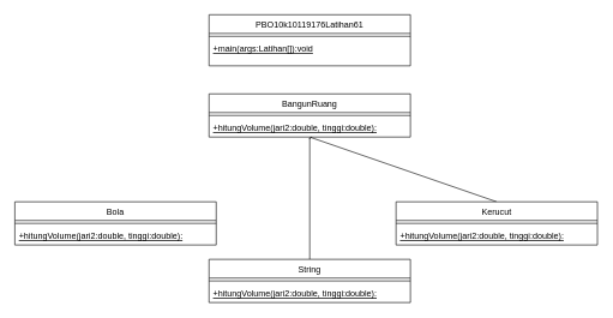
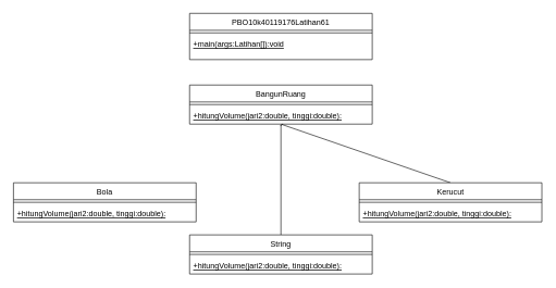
  <mxCell id="0" />
  <mxCell id="1" parent="0" />
  <mxCell id="2" value="BangunRuang" style="swimlane;fontStyle=0;align=center;verticalAlign=top;childLayout=stackLayout;horizontal=1;startSize=26;horizontalStack=0;resizeParent=1;resizeLast=0;collapsible=1;marginBottom=0;rounded=0;shadow=0;strokeWidth=1;" vertex="1" parent="1"><mxGeometry x="290" y="130" width="280" height="60" as="geometry"><mxRectangle x="130" y="380" width="160" height="26" as="alternateBounds" /></mxGeometry></mxCell>
  <mxCell id="3" value="" style="line;html=1;strokeWidth=1;align=left;verticalAlign=middle;spacingTop=-1;spacingLeft=3;spacingRight=3;rotatable=0;labelPosition=right;points=[];portConstraint=eastwest;" vertex="1" parent="2"><mxGeometry y="26" width="280" height="8" as="geometry" /></mxCell>
  <mxCell id="4" value="+hitungVolume(jari2:double, tinggi:double):" style="text;align=left;verticalAlign=top;spacingLeft=4;spacingRight=4;overflow=hidden;rotatable=0;points=[[0,0.5],[1,0.5]];portConstraint=eastwest;fontStyle=4" vertex="1" parent="2"><mxGeometry y="34" width="280" height="19" as="geometry" /></mxCell>
  <mxCell id="5" value="Bola" style="swimlane;fontStyle=0;align=center;verticalAlign=top;childLayout=stackLayout;horizontal=1;startSize=26;horizontalStack=0;resizeParent=1;resizeLast=0;collapsible=1;marginBottom=0;rounded=0;shadow=0;strokeWidth=1;" vertex="1" parent="1"><mxGeometry x="20" y="280" width="280" height="60" as="geometry"><mxRectangle x="130" y="380" width="160" height="26" as="alternateBounds" /></mxGeometry></mxCell>
  <mxCell id="6" value="" style="line;html=1;strokeWidth=1;align=left;verticalAlign=middle;spacingTop=-1;spacingLeft=3;spacingRight=3;rotatable=0;labelPosition=right;points=[];portConstraint=eastwest;" vertex="1" parent="5"><mxGeometry y="26" width="280" height="8" as="geometry" /></mxCell>
  <mxCell id="7" value="+hitungVolume(jari2:double, tinggi:double):" style="text;align=left;verticalAlign=top;spacingLeft=4;spacingRight=4;overflow=hidden;rotatable=0;points=[[0,0.5],[1,0.5]];portConstraint=eastwest;fontStyle=4" vertex="1" parent="5"><mxGeometry y="34" width="280" height="19" as="geometry" /></mxCell>
  <mxCell id="8" style="edgeStyle=none;rounded=0;orthogonalLoop=1;jettySize=auto;html=1;exitX=0.5;exitY=0;exitDx=0;exitDy=0;endSize=0;" edge="1" parent="1" source="9"><mxGeometry relative="1" as="geometry"><mxPoint x="430" y="190" as="targetPoint" /></mxGeometry></mxCell>
  <mxCell id="9" value="String" style="swimlane;fontStyle=0;align=center;verticalAlign=top;childLayout=stackLayout;horizontal=1;startSize=26;horizontalStack=0;resizeParent=1;resizeLast=0;collapsible=1;marginBottom=0;rounded=0;shadow=0;strokeWidth=1;" vertex="1" parent="1"><mxGeometry x="290" y="360" width="280" height="60" as="geometry"><mxRectangle x="130" y="380" width="160" height="26" as="alternateBounds" /></mxGeometry></mxCell>
  <mxCell id="10" value="" style="line;html=1;strokeWidth=1;align=left;verticalAlign=middle;spacingTop=-1;spacingLeft=3;spacingRight=3;rotatable=0;labelPosition=right;points=[];portConstraint=eastwest;" vertex="1" parent="9"><mxGeometry y="26" width="280" height="8" as="geometry" /></mxCell>
  <mxCell id="11" value="+hitungVolume(jari2:double, tinggi:double):" style="text;align=left;verticalAlign=top;spacingLeft=4;spacingRight=4;overflow=hidden;rotatable=0;points=[[0,0.5],[1,0.5]];portConstraint=eastwest;fontStyle=4" vertex="1" parent="9"><mxGeometry y="34" width="280" height="19" as="geometry" /></mxCell>
  <mxCell id="12" style="edgeStyle=none;rounded=0;orthogonalLoop=1;jettySize=auto;html=1;exitX=0.5;exitY=0;exitDx=0;exitDy=0;endSize=0;" edge="1" parent="1" source="13"><mxGeometry relative="1" as="geometry"><mxPoint x="430" y="190" as="targetPoint" /></mxGeometry></mxCell>
  <mxCell id="13" value="Kerucut" style="swimlane;fontStyle=0;align=center;verticalAlign=top;childLayout=stackLayout;horizontal=1;startSize=26;horizontalStack=0;resizeParent=1;resizeLast=0;collapsible=1;marginBottom=0;rounded=0;shadow=0;strokeWidth=1;" vertex="1" parent="1"><mxGeometry x="550" y="280" width="280" height="60" as="geometry"><mxRectangle x="130" y="380" width="160" height="26" as="alternateBounds" /></mxGeometry></mxCell>
  <mxCell id="14" value="" style="line;html=1;strokeWidth=1;align=left;verticalAlign=middle;spacingTop=-1;spacingLeft=3;spacingRight=3;rotatable=0;labelPosition=right;points=[];portConstraint=eastwest;" vertex="1" parent="13"><mxGeometry y="26" width="280" height="8" as="geometry" /></mxCell>
  <mxCell id="15" value="+hitungVolume(jari2:double, tinggi:double):" style="text;align=left;verticalAlign=top;spacingLeft=4;spacingRight=4;overflow=hidden;rotatable=0;points=[[0,0.5],[1,0.5]];portConstraint=eastwest;fontStyle=4" vertex="1" parent="13"><mxGeometry y="34" width="280" height="19" as="geometry" /></mxCell>
- <mxCell id="16" value="PBO10k10119176Latihan61" style="swimlane;fontStyle=0;align=center;verticalAlign=top;childLayout=stackLayout;horizontal=1;startSize=26;horizontalStack=0;resizeParent=1;resizeLast=0;collapsible=1;marginBottom=0;rounded=0;shadow=0;strokeWidth=1;" vertex="1" parent="1"><mxGeometry x="290" y="20" width="280" height="71" as="geometry"><mxRectangle x="130" y="380" width="160" height="26" as="alternateBounds" /></mxGeometry></mxCell>
+ <mxCell id="16" value="PBO10k40119176Latihan61" style="swimlane;fontStyle=0;align=center;verticalAlign=top;childLayout=stackLayout;horizontal=1;startSize=26;horizontalStack=0;resizeParent=1;resizeLast=0;collapsible=1;marginBottom=0;rounded=0;shadow=0;strokeWidth=1;" vertex="1" parent="1"><mxGeometry x="290" y="20" width="280" height="71" as="geometry"><mxRectangle x="130" y="380" width="160" height="26" as="alternateBounds" /></mxGeometry></mxCell>
  <mxCell id="17" value="" style="line;html=1;strokeWidth=1;align=left;verticalAlign=middle;spacingTop=-1;spacingLeft=3;spacingRight=3;rotatable=0;labelPosition=right;points=[];portConstraint=eastwest;" vertex="1" parent="16"><mxGeometry y="26" width="280" height="8" as="geometry" /></mxCell>
  <mxCell id="18" value="+main(args:Latihan[]):void" style="text;align=left;verticalAlign=top;spacingLeft=4;spacingRight=4;overflow=hidden;rotatable=0;points=[[0,0.5],[1,0.5]];portConstraint=eastwest;fontStyle=4" vertex="1" parent="16"><mxGeometry y="34" width="280" height="18" as="geometry" /></mxCell>
